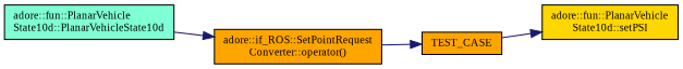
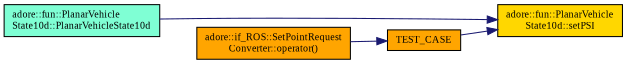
  digraph {
    fontname="Liberation Serif"
    rankdir=RL
    node [color=black fillcolor=orange fontname="Liberation Serif" fontsize=10 shape=record style=filled]
    edge [color=midnightblue dir=back fontname="Liberation Serif" fontsize=10 labelfontname=Helvetica labelfontsize=10 style=solid]
    n1 [fillcolor=gold fontcolor=black height=0.2 label="adore::fun::PlanarVehicle\lState10d::setPSI" width=0.4]
    n2 [fillcolor=aquamarine height=0.2 label="adore::fun::PlanarVehicle\lState10d::PlanarVehicleState10d" width=0.4]
    n3 [height=0.2 label=TEST_CASE width=0.4]
    n4 [height=0.2 label="adore::if_ROS::SetPointRequest\lConverter::operator()" width=0.4]
-   n4 -> n2
+   n1 -> n2
    n1 -> n3
    n3 -> n4
  }
